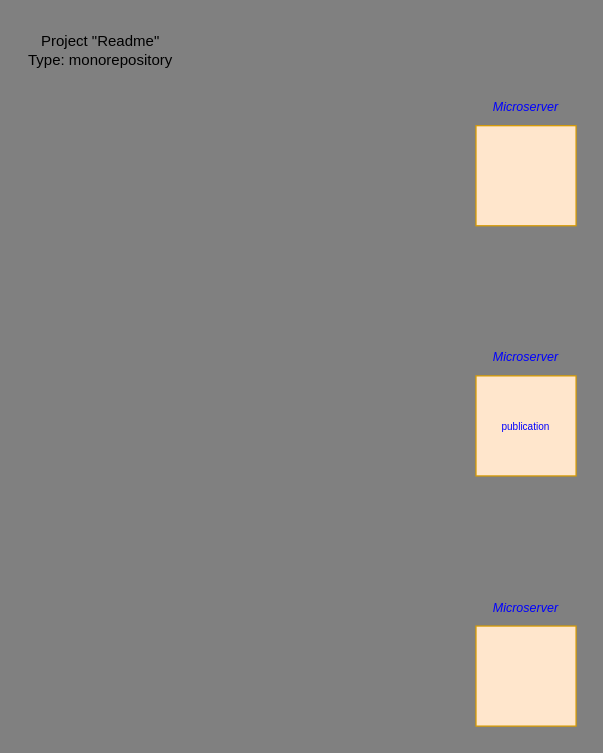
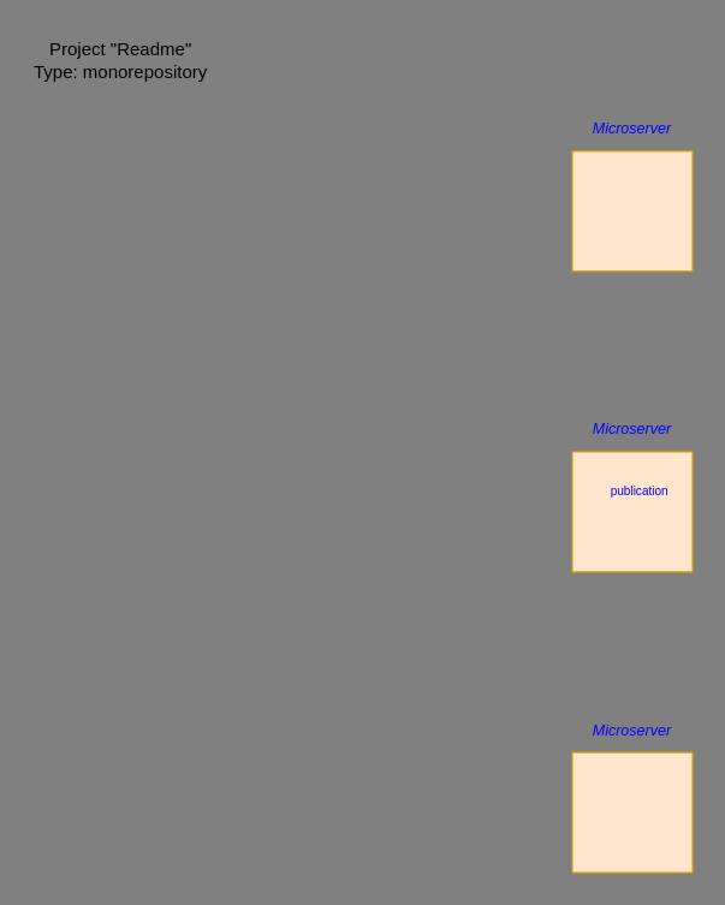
  <mxCell id="0" />
  <mxCell id="1" parent="0" />
  <mxCell id="2" value="" style="whiteSpace=wrap;html=1;aspect=fixed;fillColor=#ffe6cc;strokeColor=#d79b00;" vertex="1" parent="1"><mxGeometry x="380" y="100" width="80" height="80" as="geometry" /></mxCell>
  <mxCell id="3" value="" style="whiteSpace=wrap;html=1;aspect=fixed;fillColor=#ffe6cc;strokeColor=#d79b00;" vertex="1" parent="1"><mxGeometry x="380" y="300" width="80" height="80" as="geometry" /></mxCell>
  <mxCell id="4" value="" style="whiteSpace=wrap;html=1;aspect=fixed;fillColor=#ffe6cc;strokeColor=#d79b00;" vertex="1" parent="1"><mxGeometry x="380" y="500" width="80" height="80" as="geometry" /></mxCell>
  <mxCell id="5" value="&lt;span style=&quot;font-size: 10px;&quot;&gt;&lt;i style=&quot;&quot;&gt;&lt;font color=&quot;#0000ff&quot;&gt;Microserver&lt;/font&gt;&lt;/i&gt;&lt;/span&gt;" style="text;html=1;align=center;verticalAlign=middle;whiteSpace=wrap;rounded=0;" vertex="1" parent="1"><mxGeometry x="390" y="70" width="60" height="30" as="geometry" /></mxCell>
- <mxCell id="6" value="&lt;font color=&quot;#0000ff&quot;&gt;&lt;span style=&quot;font-size: 8px;&quot;&gt;publication&lt;/span&gt;&lt;/font&gt;" style="text;html=1;align=center;verticalAlign=middle;whiteSpace=wrap;rounded=0;" vertex="1" parent="1"><mxGeometry x="390" y="325" width="60" height="30" as="geometry" /></mxCell>
+ <mxCell id="6" value="&lt;font color=&quot;#0000ff&quot;&gt;&lt;span style=&quot;font-size: 8px;&quot;&gt;publication&lt;/span&gt;&lt;/font&gt;" style="text;html=1;align=center;verticalAlign=middle;whiteSpace=wrap;rounded=0;" vertex="1" parent="1"><mxGeometry x="395" y="310" width="60" height="30" as="geometry" /></mxCell>
  <mxCell id="7" value="&lt;span style=&quot;font-size: 10px;&quot;&gt;&lt;i style=&quot;&quot;&gt;&lt;font color=&quot;#0000ff&quot;&gt;Microserver&lt;/font&gt;&lt;/i&gt;&lt;/span&gt;" style="text;html=1;align=center;verticalAlign=middle;whiteSpace=wrap;rounded=0;" vertex="1" parent="1"><mxGeometry x="390" y="270" width="60" height="30" as="geometry" /></mxCell>
  <mxCell id="8" value="&lt;span style=&quot;font-size: 10px;&quot;&gt;&lt;i style=&quot;&quot;&gt;&lt;font color=&quot;#0000ff&quot;&gt;Microserver&lt;/font&gt;&lt;/i&gt;&lt;/span&gt;" style="text;html=1;align=center;verticalAlign=middle;whiteSpace=wrap;rounded=0;" vertex="1" parent="1"><mxGeometry x="390" y="470" width="60" height="30" as="geometry" /></mxCell>
  <mxCell id="9" value="Project &quot;Readme&quot;&lt;div&gt;Type: monorepository&lt;/div&gt;" style="text;html=1;align=center;verticalAlign=middle;whiteSpace=wrap;rounded=0;" vertex="1" parent="1"><mxGeometry x="20" y="20" width="120" height="40" as="geometry" /></mxCell>
